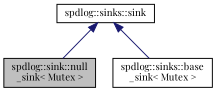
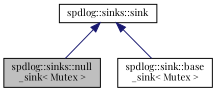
  digraph {
    fontname="Playfair Display"
    node [color=black fillcolor=white fontname="Playfair Display" fontsize=10 shape=record style=filled]
    edge [color=midnightblue dir=back fontname="Playfair Display" fontsize=10 labelfontname=Helvetica labelfontsize=10 style=solid]
-   n1 [fillcolor=grey75 fontcolor=black height=0.2 label="spdlog::sink::null\l_sink\< Mutex \>" width=0.4]
-   n2 [height=0.2 label="spdlog::sinks::base\l_sink\< Mutex \>" width=0.4]
+   n1 [fillcolor=grey75 fontcolor=black height=0.2 label="spdlog::sinks::null\l_sink\< Mutex \>" width=0.4]
+   n2 [height=0.2 label="spdlog::sink::base\l_sink\< Mutex \>" width=0.4]
    n3 [height=0.2 label="spdlog::sinks::sink" width=0.4]
    n3 -> n1
    n3 -> n2
  }
